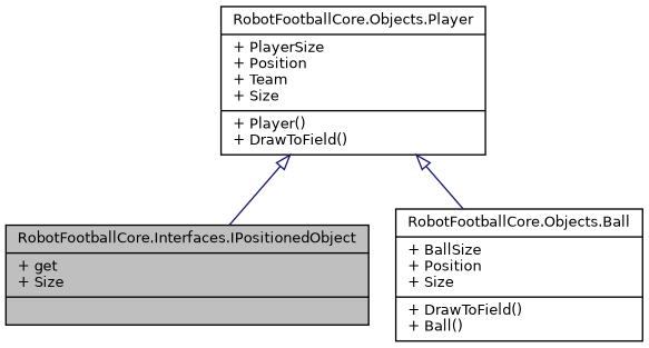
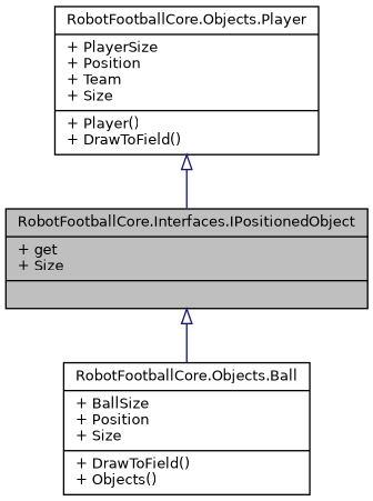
  digraph {
    node [color=black fillcolor=white fontname=Helvetica fontsize=10 shape=record style=filled]
    edge [arrowtail=onormal color=midnightblue dir=back fontname=Helvetica fontsize=10 labelfontname=Helvetica labelfontsize=10 style=solid]
    n1 [fillcolor=grey75 fontcolor=black height=0.2 label="{RobotFootballCore.Interfaces.IPositionedObject\n|+ get\l+ Size\l|}" width=0.4]
-   n2 [height=0.2 label="{RobotFootballCore.Objects.Ball\n|+ BallSize\l+ Position\l+ Size\l|+ DrawToField()\l+ Ball()\l}" width=0.4]
+   n2 [height=0.2 label="{RobotFootballCore.Objects.Ball\n|+ BallSize\l+ Position\l+ Size\l|+ DrawToField()\l+ Objects()\l}" width=0.4]
    n3 [height=0.2 label="{RobotFootballCore.Objects.Player\n|+ PlayerSize\l+ Position\l+ Team\l+ Size\l|+ Player()\l+ DrawToField()\l}" width=0.4]
-   n3 -> n2
+   n1 -> n2
    n3 -> n1
  }
